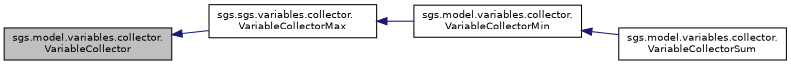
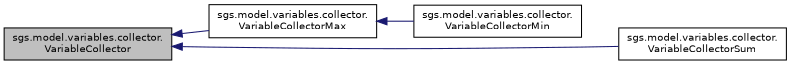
  digraph {
    rankdir=LR
    node [color=black fillcolor=white fontname=Helvetica fontsize=10 shape=record style=filled]
    edge [color=midnightblue dir=back fontname=Helvetica fontsize=10 labelfontname=Helvetica labelfontsize=10 style=solid]
    n1 [fillcolor=grey75 fontcolor=black height=0.2 label="sgs.model.variables.collector.\lVariableCollector" width=0.4]
-   n2 [height=0.2 label="sgs.sgs.variables.collector.\lVariableCollectorMax" width=0.4]
+   n2 [height=0.2 label="sgs.model.variables.collector.\lVariableCollectorMax" width=0.4]
    n3 [height=0.2 label="sgs.model.variables.collector.\lVariableCollectorSum" width=0.4]
    n4 [height=0.2 label="sgs.model.variables.collector.\lVariableCollectorMin" width=0.4]
    n1 -> n2
-   n4 -> n3
+   n1 -> n3
    n2 -> n4
  }
